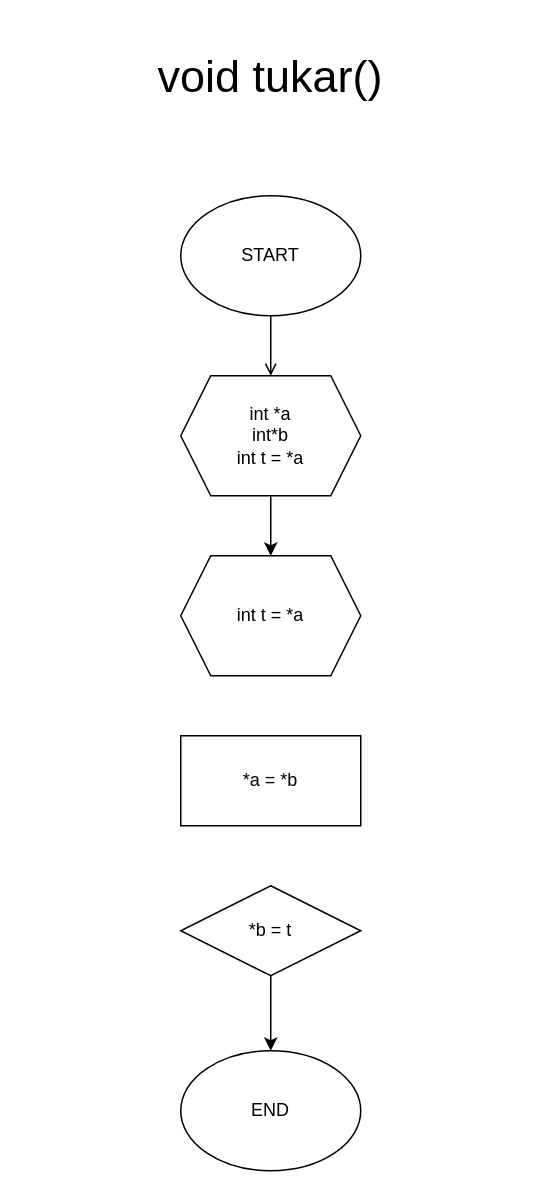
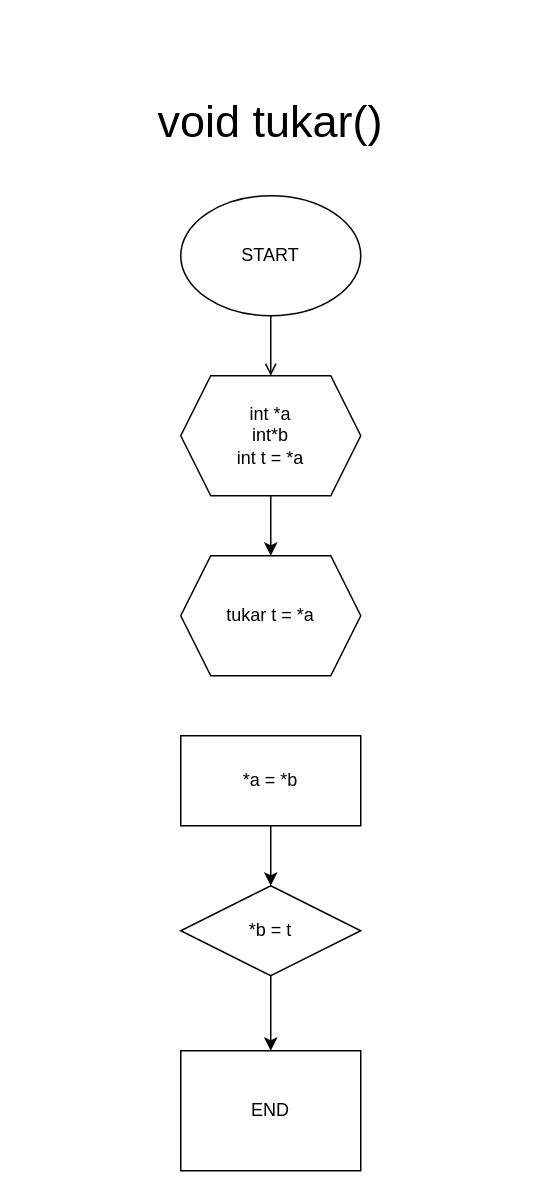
  <mxCell id="0" />
  <mxCell id="1" parent="0" />
  <mxCell id="2" value="" style="edgeStyle=orthogonalEdgeStyle;rounded=0;orthogonalLoop=1;jettySize=auto;html=1;endArrow=open;" parent="1" source="3" target="5" edge="1"><mxGeometry relative="1" as="geometry" /></mxCell>
  <mxCell id="3" value="START" style="ellipse;whiteSpace=wrap;html=1;" parent="1" vertex="1"><mxGeometry x="120" y="130" width="120" height="80" as="geometry" /></mxCell>
  <mxCell id="4" value="" style="edgeStyle=orthogonalEdgeStyle;rounded=0;orthogonalLoop=1;jettySize=auto;html=1;" parent="1" source="5" target="6" edge="1"><mxGeometry relative="1" as="geometry" /></mxCell>
  <mxCell id="5" value="int *a&lt;br&gt;int*b&lt;br&gt;int t = *a" style="shape=hexagon;perimeter=hexagonPerimeter2;whiteSpace=wrap;html=1;fixedSize=1;" parent="1" vertex="1"><mxGeometry x="120" y="250" width="120" height="80" as="geometry" /></mxCell>
- <mxCell id="6" value="int t = *a" style="shape=hexagon;perimeter=hexagonPerimeter2;whiteSpace=wrap;html=1;fixedSize=1;" parent="1" vertex="1"><mxGeometry x="120" y="370" width="120" height="80" as="geometry" /></mxCell>
+ <mxCell id="6" value="tukar t = *a" style="shape=hexagon;perimeter=hexagonPerimeter2;whiteSpace=wrap;html=1;fixedSize=1;" parent="1" vertex="1"><mxGeometry x="120" y="370" width="120" height="80" as="geometry" /></mxCell>
+ <mxCell id="7" value="" style="edgeStyle=orthogonalEdgeStyle;rounded=0;orthogonalLoop=1;jettySize=auto;html=1;" parent="1" source="8" target="10" edge="1"><mxGeometry relative="1" as="geometry" /></mxCell>
  <mxCell id="8" value="*a = *b" style="whiteSpace=wrap;html=1;" parent="1" vertex="1"><mxGeometry x="120" y="490" width="120" height="60" as="geometry" /></mxCell>
  <mxCell id="9" value="" style="edgeStyle=orthogonalEdgeStyle;rounded=0;orthogonalLoop=1;jettySize=auto;html=1;" parent="1" source="10" target="11" edge="1"><mxGeometry relative="1" as="geometry" /></mxCell>
  <mxCell id="10" value="*b = t" style="rhombus;whiteSpace=wrap;html=1;" parent="1" vertex="1"><mxGeometry x="120" y="590" width="120" height="60" as="geometry" /></mxCell>
- <mxCell id="11" value="END" style="ellipse;whiteSpace=wrap;html=1;" parent="1" vertex="1"><mxGeometry x="120" y="700" width="120" height="80" as="geometry" /></mxCell>
- <mxCell id="12" value="&lt;span style=&quot;font-size: 30px;&quot;&gt;void tukar()&lt;/span&gt;" style="text;html=1;strokeColor=none;fillColor=none;align=center;verticalAlign=middle;whiteSpace=wrap;rounded=0;" parent="1" vertex="1"><mxGeometry x="20" y="20" width="320" height="60" as="geometry" /></mxCell>
+ <mxCell id="11" value="END" style="whiteSpace=wrap;html=1;rounded=0;" parent="1" vertex="1"><mxGeometry x="120" y="700" width="120" height="80" as="geometry" /></mxCell>
+ <mxCell id="12" value="&lt;span style=&quot;font-size: 30px;&quot;&gt;void tukar()&lt;/span&gt;" style="text;html=1;strokeColor=none;fillColor=none;align=center;verticalAlign=middle;whiteSpace=wrap;rounded=0;" parent="1" vertex="1"><mxGeometry x="20" y="50" width="320" height="60" as="geometry" /></mxCell>
